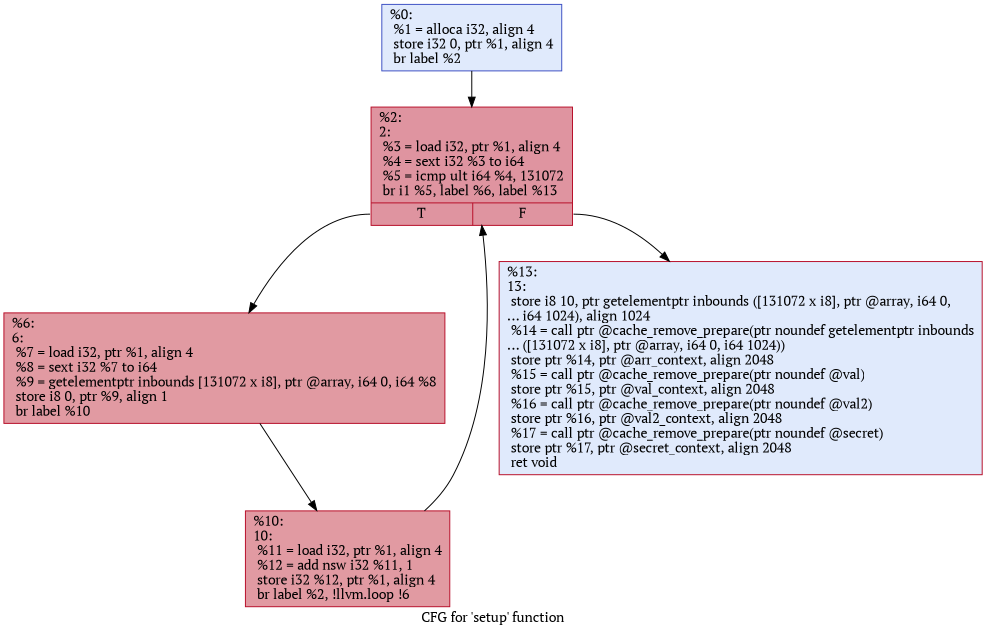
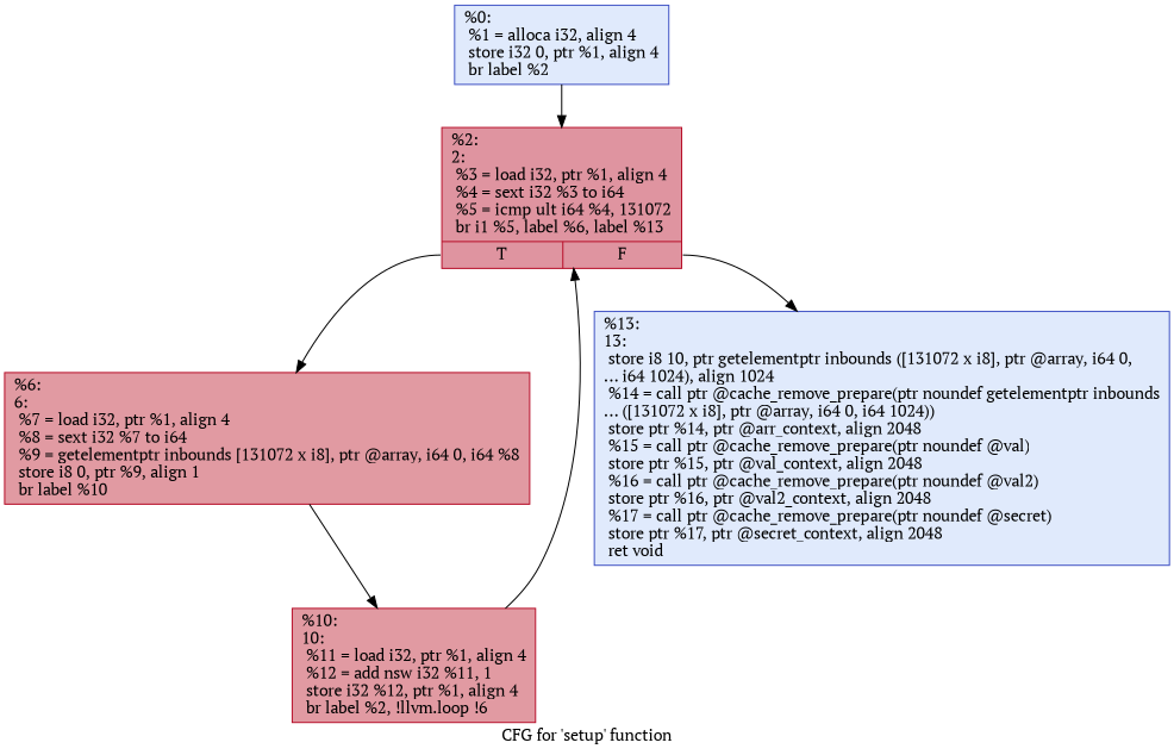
  digraph {
    label="CFG for 'setup' function"
    fontname="PT Serif"
    node [color="#b70d28ff" fillcolor="#b9d0f970" shape=record style=filled fontname="PT Serif"]
    edge [fontname="PT Serif"]
    n1 [color="#3d50c3ff" label="{%0:\l  %1 = alloca i32, align 4\l  store i32 0, ptr %1, align 4\l  br label %2\l}"]
    n2 [fillcolor="#b70d2870" label="{%2:\l2:                                                \l  %3 = load i32, ptr %1, align 4\l  %4 = sext i32 %3 to i64\l  %5 = icmp ult i64 %4, 131072\l  br i1 %5, label %6, label %13\l|{<s0>T|<s1>F}}"]
    n3 [fillcolor="#bb1b2c70" label="{%6:\l6:                                                \l  %7 = load i32, ptr %1, align 4\l  %8 = sext i32 %7 to i64\l  %9 = getelementptr inbounds [131072 x i8], ptr @array, i64 0, i64 %8\l  store i8 0, ptr %9, align 1\l  br label %10\l}"]
-   n4 [label="{%13:\l13:                                               \l  store i8 10, ptr getelementptr inbounds ([131072 x i8], ptr @array, i64 0,\l... i64 1024), align 1024\l  %14 = call ptr @cache_remove_prepare(ptr noundef getelementptr inbounds\l... ([131072 x i8], ptr @array, i64 0, i64 1024))\l  store ptr %14, ptr @arr_context, align 2048\l  %15 = call ptr @cache_remove_prepare(ptr noundef @val)\l  store ptr %15, ptr @val_context, align 2048\l  %16 = call ptr @cache_remove_prepare(ptr noundef @val2)\l  store ptr %16, ptr @val2_context, align 2048\l  %17 = call ptr @cache_remove_prepare(ptr noundef @secret)\l  store ptr %17, ptr @secret_context, align 2048\l  ret void\l}"]
+   n4 [color="#3d50c3ff" label="{%13:\l13:                                               \l  store i8 10, ptr getelementptr inbounds ([131072 x i8], ptr @array, i64 0,\l... i64 1024), align 1024\l  %14 = call ptr @cache_remove_prepare(ptr noundef getelementptr inbounds\l... ([131072 x i8], ptr @array, i64 0, i64 1024))\l  store ptr %14, ptr @arr_context, align 2048\l  %15 = call ptr @cache_remove_prepare(ptr noundef @val)\l  store ptr %15, ptr @val_context, align 2048\l  %16 = call ptr @cache_remove_prepare(ptr noundef @val2)\l  store ptr %16, ptr @val2_context, align 2048\l  %17 = call ptr @cache_remove_prepare(ptr noundef @secret)\l  store ptr %17, ptr @secret_context, align 2048\l  ret void\l}"]
    n5 [fillcolor="#bb1b2c70" label="{%10:\l10:                                               \l  %11 = load i32, ptr %1, align 4\l  %12 = add nsw i32 %11, 1\l  store i32 %12, ptr %1, align 4\l  br label %2, !llvm.loop !6\l}"]
    n1 -> n2
    n2 -> n3 [tailport=s0]
    n2 -> n4 [tailport=s1]
    n3 -> n5
    n5 -> n2
  }
